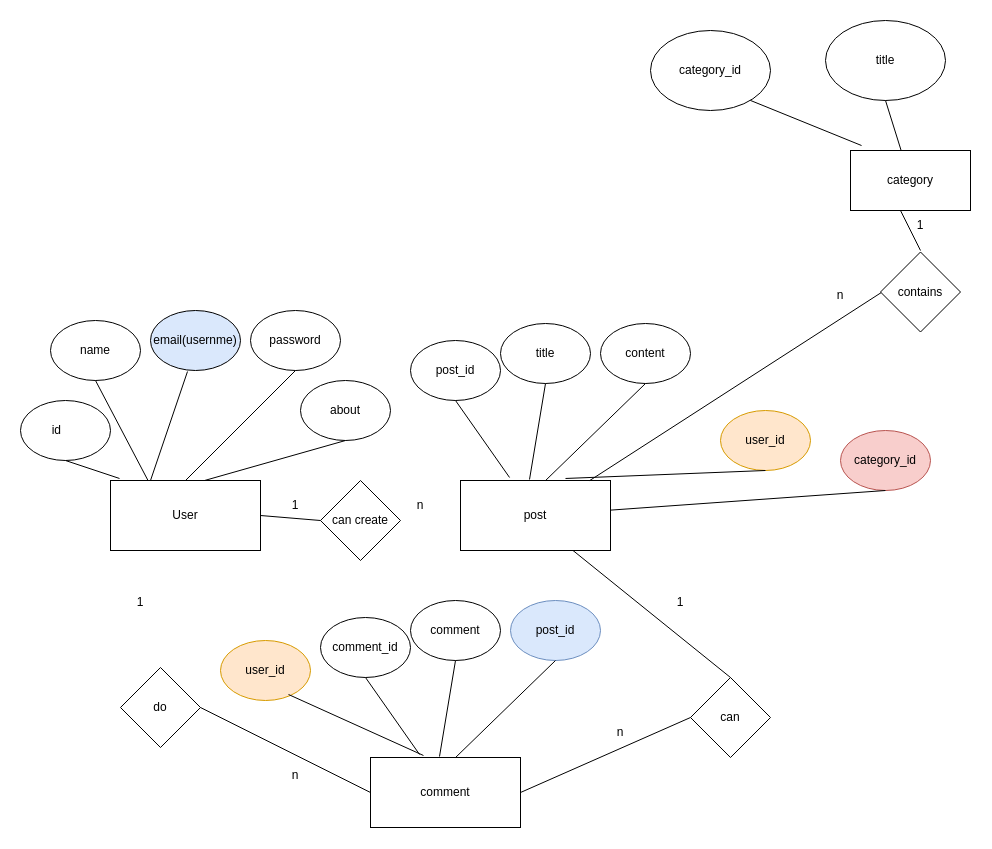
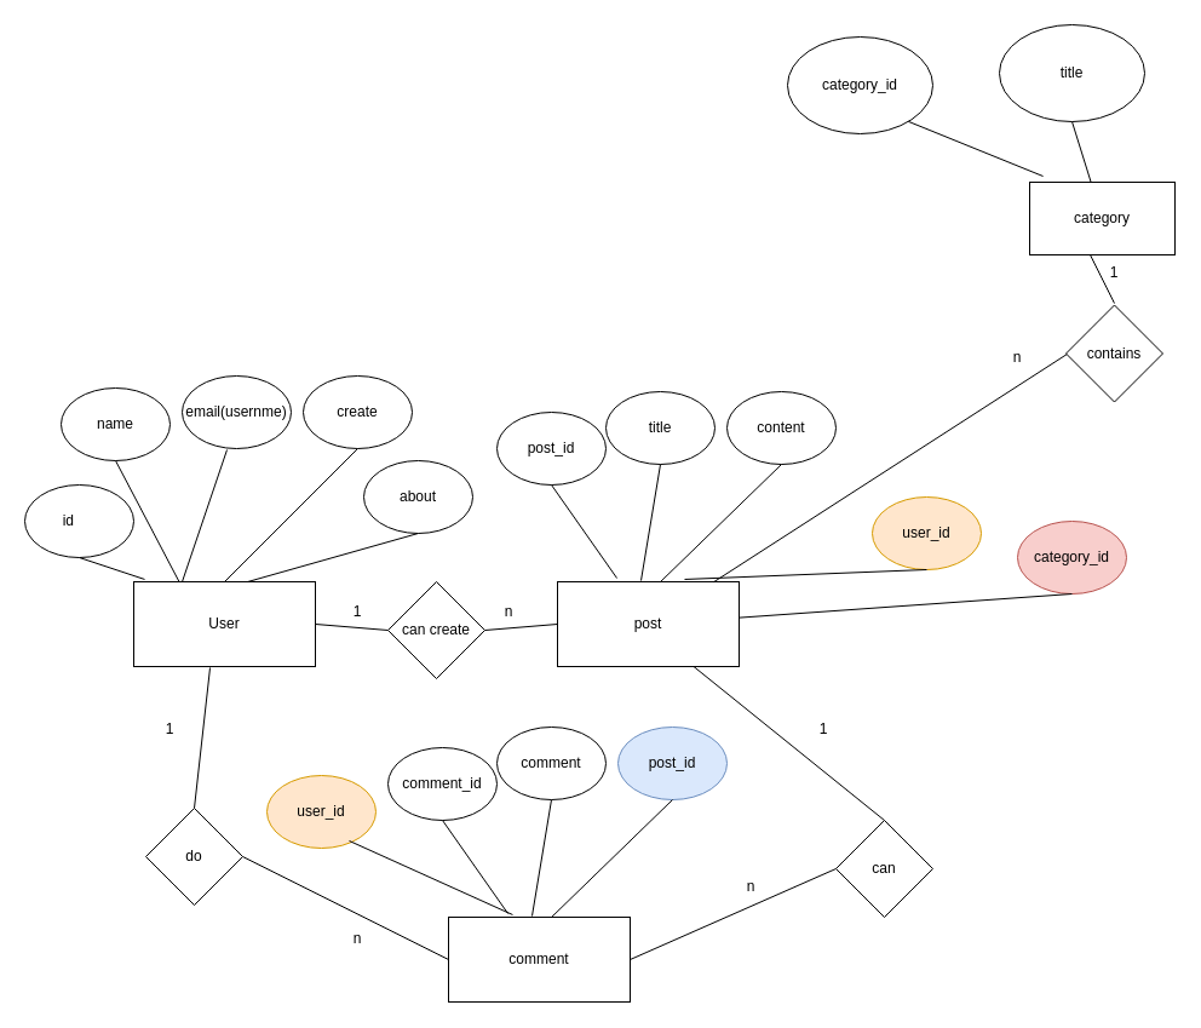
  <mxCell id="0" />
  <mxCell id="1" parent="0" />
  <mxCell id="2" value="User" style="rounded=0;whiteSpace=wrap;html=1;" vertex="1" parent="1"><mxGeometry x="110" y="480" width="150" height="70" as="geometry" /></mxCell>
  <mxCell id="3" value="name" style="ellipse;whiteSpace=wrap;html=1;" vertex="1" parent="1"><mxGeometry x="50" y="320" width="90" height="60" as="geometry" /></mxCell>
  <mxCell id="4" value="" style="endArrow=none;html=1;rounded=0;entryX=0.5;entryY=1;entryDx=0;entryDy=0;exitX=0.25;exitY=0;exitDx=0;exitDy=0;" edge="1" parent="1" source="2" target="3"><mxGeometry width="50" height="50" relative="1" as="geometry"><mxPoint x="410" y="560" as="sourcePoint" /><mxPoint x="460" y="510" as="targetPoint" /></mxGeometry></mxCell>
- <mxCell id="5" value="email(usernme)" style="ellipse;whiteSpace=wrap;html=1;fillColor=#dae8fc;" vertex="1" parent="1"><mxGeometry x="150" y="310" width="90" height="60" as="geometry" /></mxCell>
+ <mxCell id="5" value="email(usernme)" style="ellipse;whiteSpace=wrap;html=1;" vertex="1" parent="1"><mxGeometry x="150" y="310" width="90" height="60" as="geometry" /></mxCell>
  <mxCell id="6" value="" style="endArrow=none;html=1;rounded=0;entryX=0.411;entryY=1.017;entryDx=0;entryDy=0;exitX=0.167;exitY=-0.043;exitDx=0;exitDy=0;exitPerimeter=0;entryPerimeter=0;" edge="1" target="5" parent="1"><mxGeometry width="50" height="50" relative="1" as="geometry"><mxPoint x="150" y="480" as="sourcePoint" /><mxPoint x="200" y="363" as="targetPoint" /></mxGeometry></mxCell>
- <mxCell id="7" value="password" style="ellipse;whiteSpace=wrap;html=1;" vertex="1" parent="1"><mxGeometry x="250" y="310" width="90" height="60" as="geometry" /></mxCell>
+ <mxCell id="7" value="create" style="ellipse;whiteSpace=wrap;html=1;" vertex="1" parent="1"><mxGeometry x="250" y="310" width="90" height="60" as="geometry" /></mxCell>
  <mxCell id="8" value="" style="endArrow=none;html=1;rounded=0;entryX=0.5;entryY=1;entryDx=0;entryDy=0;exitX=0.5;exitY=0;exitDx=0;exitDy=0;" edge="1" target="7" parent="1" source="2"><mxGeometry width="50" height="50" relative="1" as="geometry"><mxPoint x="335" y="467" as="sourcePoint" /><mxPoint x="660" y="500" as="targetPoint" /></mxGeometry></mxCell>
  <mxCell id="9" value="about" style="ellipse;whiteSpace=wrap;html=1;" vertex="1" parent="1"><mxGeometry x="300" y="380" width="90" height="60" as="geometry" /></mxCell>
  <mxCell id="10" value="" style="endArrow=none;html=1;rounded=0;entryX=0.5;entryY=1;entryDx=0;entryDy=0;exitX=0.627;exitY=0;exitDx=0;exitDy=0;exitPerimeter=0;" edge="1" parent="1" target="9" source="2"><mxGeometry width="50" height="50" relative="1" as="geometry"><mxPoint x="385" y="537" as="sourcePoint" /><mxPoint x="710" y="570" as="targetPoint" /></mxGeometry></mxCell>
  <mxCell id="11" value="id&lt;span style=&quot;white-space: pre;&quot;&gt;&#09;&lt;/span&gt;" style="ellipse;whiteSpace=wrap;html=1;" vertex="1" parent="1"><mxGeometry x="20" y="400" width="90" height="60" as="geometry" /></mxCell>
  <mxCell id="12" value="" style="endArrow=none;html=1;rounded=0;entryX=0.5;entryY=1;entryDx=0;entryDy=0;exitX=0.06;exitY=-0.029;exitDx=0;exitDy=0;exitPerimeter=0;" edge="1" parent="1" target="11" source="2"><mxGeometry width="50" height="50" relative="1" as="geometry"><mxPoint x="105" y="557" as="sourcePoint" /><mxPoint x="430" y="590" as="targetPoint" /></mxGeometry></mxCell>
  <mxCell id="13" value="post" style="rounded=0;whiteSpace=wrap;html=1;" vertex="1" parent="1"><mxGeometry x="460" y="480" width="150" height="70" as="geometry" /></mxCell>
  <mxCell id="14" value="post_id" style="ellipse;whiteSpace=wrap;html=1;" vertex="1" parent="1"><mxGeometry x="410" y="340" width="90" height="60" as="geometry" /></mxCell>
  <mxCell id="15" value="" style="endArrow=none;html=1;rounded=0;entryX=0.5;entryY=1;entryDx=0;entryDy=0;exitX=0.327;exitY=-0.043;exitDx=0;exitDy=0;exitPerimeter=0;" edge="1" parent="1" target="14" source="13"><mxGeometry width="50" height="50" relative="1" as="geometry"><mxPoint x="340" y="420" as="sourcePoint" /><mxPoint x="846" y="510" as="targetPoint" /></mxGeometry></mxCell>
  <mxCell id="16" value="title" style="ellipse;whiteSpace=wrap;html=1;" vertex="1" parent="1"><mxGeometry x="500" y="323" width="90" height="60" as="geometry" /></mxCell>
  <mxCell id="17" value="" style="endArrow=none;html=1;rounded=0;entryX=0.5;entryY=1;entryDx=0;entryDy=0;exitX=0.46;exitY=-0.014;exitDx=0;exitDy=0;exitPerimeter=0;" edge="1" target="16" parent="1" source="13"><mxGeometry width="50" height="50" relative="1" as="geometry"><mxPoint x="523.48" y="476.51" as="sourcePoint" /><mxPoint x="546.53" y="423.5" as="targetPoint" /></mxGeometry></mxCell>
  <mxCell id="18" value="content" style="ellipse;whiteSpace=wrap;html=1;" vertex="1" parent="1"><mxGeometry x="600" y="323" width="90" height="60" as="geometry" /></mxCell>
  <mxCell id="19" value="" style="endArrow=none;html=1;rounded=0;entryX=0.5;entryY=1;entryDx=0;entryDy=0;exitX=0.567;exitY=0;exitDx=0;exitDy=0;exitPerimeter=0;" edge="1" parent="1" target="18" source="13"><mxGeometry width="50" height="50" relative="1" as="geometry"><mxPoint x="703" y="480" as="sourcePoint" /><mxPoint x="1040" y="513" as="targetPoint" /></mxGeometry></mxCell>
  <mxCell id="20" value="user_id" style="ellipse;whiteSpace=wrap;html=1;fillColor=#ffe6cc;strokeColor=#d79b00;" vertex="1" parent="1"><mxGeometry x="720" y="410" width="90" height="60" as="geometry" /></mxCell>
  <mxCell id="21" value="" style="endArrow=none;html=1;rounded=0;entryX=0.5;entryY=1;entryDx=0;entryDy=0;exitX=0.7;exitY=-0.029;exitDx=0;exitDy=0;exitPerimeter=0;" edge="1" parent="1" target="20" source="13"><mxGeometry width="50" height="50" relative="1" as="geometry"><mxPoint x="793" y="567" as="sourcePoint" /><mxPoint x="1130" y="600" as="targetPoint" /></mxGeometry></mxCell>
  <mxCell id="22" value="category_id" style="ellipse;whiteSpace=wrap;html=1;fillColor=#f8cecc;strokeColor=#b85450;" vertex="1" parent="1"><mxGeometry x="840" y="430" width="90" height="60" as="geometry" /></mxCell>
  <mxCell id="23" value="" style="endArrow=none;html=1;rounded=0;entryX=0.5;entryY=1;entryDx=0;entryDy=0;" edge="1" parent="1" target="22" source="13"><mxGeometry width="50" height="50" relative="1" as="geometry"><mxPoint x="913" y="587" as="sourcePoint" /><mxPoint x="1250" y="620" as="targetPoint" /></mxGeometry></mxCell>
  <mxCell id="24" value="can create" style="rhombus;whiteSpace=wrap;html=1;" vertex="1" parent="1"><mxGeometry x="320" y="480" width="80" height="80" as="geometry" /></mxCell>
+ <mxCell id="25" value="" style="endArrow=none;html=1;rounded=0;exitX=1;exitY=0.5;exitDx=0;exitDy=0;entryX=0;entryY=0.5;entryDx=0;entryDy=0;" edge="1" parent="1" source="24" target="13"><mxGeometry width="50" height="50" relative="1" as="geometry"><mxPoint x="480" y="560" as="sourcePoint" /><mxPoint x="530" y="510" as="targetPoint" /></mxGeometry></mxCell>
  <mxCell id="26" value="" style="endArrow=none;html=1;rounded=0;exitX=1;exitY=0.5;exitDx=0;exitDy=0;entryX=0;entryY=0.5;entryDx=0;entryDy=0;" edge="1" parent="1" source="2" target="24"><mxGeometry width="50" height="50" relative="1" as="geometry"><mxPoint x="480" y="560" as="sourcePoint" /><mxPoint x="530" y="510" as="targetPoint" /></mxGeometry></mxCell>
  <mxCell id="27" value="1" style="text;strokeColor=none;align=center;fillColor=none;html=1;verticalAlign=middle;whiteSpace=wrap;rounded=0;" vertex="1" parent="1"><mxGeometry x="265" y="490" width="60" height="30" as="geometry" /></mxCell>
  <mxCell id="28" value="n" style="text;strokeColor=none;align=center;fillColor=none;html=1;verticalAlign=middle;whiteSpace=wrap;rounded=0;" vertex="1" parent="1"><mxGeometry x="390" y="490" width="60" height="30" as="geometry" /></mxCell>
  <mxCell id="29" value="comment" style="rounded=0;whiteSpace=wrap;html=1;" vertex="1" parent="1"><mxGeometry x="370" y="757" width="150" height="70" as="geometry" /></mxCell>
  <mxCell id="30" value="comment_id" style="ellipse;whiteSpace=wrap;html=1;" vertex="1" parent="1"><mxGeometry x="320" y="617" width="90" height="60" as="geometry" /></mxCell>
  <mxCell id="31" value="" style="endArrow=none;html=1;rounded=0;entryX=0.5;entryY=1;entryDx=0;entryDy=0;exitX=0.327;exitY=-0.043;exitDx=0;exitDy=0;exitPerimeter=0;" edge="1" parent="1" source="29" target="30"><mxGeometry width="50" height="50" relative="1" as="geometry"><mxPoint x="250" y="697" as="sourcePoint" /><mxPoint x="756" y="787" as="targetPoint" /></mxGeometry></mxCell>
  <mxCell id="32" value="comment" style="ellipse;whiteSpace=wrap;html=1;" vertex="1" parent="1"><mxGeometry x="410" y="600" width="90" height="60" as="geometry" /></mxCell>
  <mxCell id="33" value="" style="endArrow=none;html=1;rounded=0;entryX=0.5;entryY=1;entryDx=0;entryDy=0;exitX=0.46;exitY=-0.014;exitDx=0;exitDy=0;exitPerimeter=0;" edge="1" parent="1" source="29" target="32"><mxGeometry width="50" height="50" relative="1" as="geometry"><mxPoint x="433.48" y="753.51" as="sourcePoint" /><mxPoint x="456.53" y="700.5" as="targetPoint" /></mxGeometry></mxCell>
  <mxCell id="34" value="post_id" style="ellipse;whiteSpace=wrap;html=1;fillColor=#dae8fc;strokeColor=#6c8ebf;" vertex="1" parent="1"><mxGeometry x="510" y="600" width="90" height="60" as="geometry" /></mxCell>
  <mxCell id="35" value="" style="endArrow=none;html=1;rounded=0;entryX=0.5;entryY=1;entryDx=0;entryDy=0;exitX=0.567;exitY=0;exitDx=0;exitDy=0;exitPerimeter=0;" edge="1" parent="1" source="29" target="34"><mxGeometry width="50" height="50" relative="1" as="geometry"><mxPoint x="613" y="757" as="sourcePoint" /><mxPoint x="950" y="790" as="targetPoint" /></mxGeometry></mxCell>
  <mxCell id="36" value="user_id" style="ellipse;whiteSpace=wrap;html=1;fillColor=#ffe6cc;strokeColor=#d79b00;" vertex="1" parent="1"><mxGeometry x="220" y="640" width="90" height="60" as="geometry" /></mxCell>
  <mxCell id="37" value="" style="endArrow=none;html=1;rounded=0;entryX=0.756;entryY=0.9;entryDx=0;entryDy=0;exitX=0.653;exitY=-0.029;exitDx=0;exitDy=0;exitPerimeter=0;entryPerimeter=0;" edge="1" parent="1" target="36"><mxGeometry width="50" height="50" relative="1" as="geometry"><mxPoint x="422.95" y="754.97" as="sourcePoint" /><mxPoint x="220" y="700" as="targetPoint" /></mxGeometry></mxCell>
  <mxCell id="38" value="can" style="rhombus;whiteSpace=wrap;html=1;" vertex="1" parent="1"><mxGeometry x="690" y="677" width="80" height="80" as="geometry" /></mxCell>
  <mxCell id="39" value="" style="endArrow=none;html=1;rounded=0;entryX=0.75;entryY=1;entryDx=0;entryDy=0;exitX=0.5;exitY=0;exitDx=0;exitDy=0;" edge="1" parent="1" source="38" target="13"><mxGeometry width="50" height="50" relative="1" as="geometry"><mxPoint x="360" y="640" as="sourcePoint" /><mxPoint x="410" y="590" as="targetPoint" /></mxGeometry></mxCell>
  <mxCell id="40" value="" style="endArrow=none;html=1;rounded=0;entryX=0;entryY=0.5;entryDx=0;entryDy=0;exitX=1;exitY=0.5;exitDx=0;exitDy=0;" edge="1" parent="1" source="29" target="38"><mxGeometry width="50" height="50" relative="1" as="geometry"><mxPoint x="360" y="640" as="sourcePoint" /><mxPoint x="410" y="590" as="targetPoint" /></mxGeometry></mxCell>
  <mxCell id="41" value="do" style="rhombus;whiteSpace=wrap;html=1;" vertex="1" parent="1"><mxGeometry x="120" y="667" width="80" height="80" as="geometry" /></mxCell>
+ <mxCell id="42" value="" style="endArrow=none;html=1;rounded=0;entryX=0.42;entryY=1.014;entryDx=0;entryDy=0;exitX=0.5;exitY=0;exitDx=0;exitDy=0;entryPerimeter=0;" edge="1" parent="1" source="41" target="2"><mxGeometry width="50" height="50" relative="1" as="geometry"><mxPoint x="-210" y="630" as="sourcePoint" /><mxPoint x="3" y="540" as="targetPoint" /></mxGeometry></mxCell>
  <mxCell id="43" value="" style="endArrow=none;html=1;rounded=0;entryX=1;entryY=0.5;entryDx=0;entryDy=0;exitX=0;exitY=0.5;exitDx=0;exitDy=0;" edge="1" parent="1" target="41" source="29"><mxGeometry width="50" height="50" relative="1" as="geometry"><mxPoint x="-50" y="782" as="sourcePoint" /><mxPoint x="-160" y="580" as="targetPoint" /></mxGeometry></mxCell>
  <mxCell id="44" value="n" style="text;strokeColor=none;align=center;fillColor=none;html=1;verticalAlign=middle;whiteSpace=wrap;rounded=0;" vertex="1" parent="1"><mxGeometry x="265" y="760" width="60" height="30" as="geometry" /></mxCell>
  <mxCell id="45" value="1" style="text;strokeColor=none;align=center;fillColor=none;html=1;verticalAlign=middle;whiteSpace=wrap;rounded=0;" vertex="1" parent="1"><mxGeometry x="110" y="587" width="60" height="30" as="geometry" /></mxCell>
  <mxCell id="46" value="1" style="text;strokeColor=none;align=center;fillColor=none;html=1;verticalAlign=middle;whiteSpace=wrap;rounded=0;" vertex="1" parent="1"><mxGeometry x="650" y="587" width="60" height="30" as="geometry" /></mxCell>
  <mxCell id="47" value="n" style="text;strokeColor=none;align=center;fillColor=none;html=1;verticalAlign=middle;whiteSpace=wrap;rounded=0;" vertex="1" parent="1"><mxGeometry x="590" y="717" width="60" height="30" as="geometry" /></mxCell>
  <mxCell id="48" value="" style="endArrow=none;html=1;rounded=0;entryX=0.283;entryY=1;entryDx=0;entryDy=0;entryPerimeter=0;" edge="1" parent="1" source="13"><mxGeometry width="50" height="50" relative="1" as="geometry"><mxPoint x="640" y="300" as="sourcePoint" /><mxPoint x="883.96" y="290" as="targetPoint" /></mxGeometry></mxCell>
  <mxCell id="49" value="contains" style="rhombus;whiteSpace=wrap;html=1;" vertex="1" parent="1"><mxGeometry x="880" y="251.5" width="80" height="80" as="geometry" /></mxCell>
  <mxCell id="50" value="category" style="rounded=0;whiteSpace=wrap;html=1;" vertex="1" parent="1"><mxGeometry x="850" y="150" width="120" height="60" as="geometry" /></mxCell>
  <mxCell id="51" value="category_id" style="ellipse;whiteSpace=wrap;html=1;" vertex="1" parent="1"><mxGeometry x="650" y="30" width="120" height="80" as="geometry" /></mxCell>
  <mxCell id="52" value="title" style="ellipse;whiteSpace=wrap;html=1;" vertex="1" parent="1"><mxGeometry x="825" y="20" width="120" height="80" as="geometry" /></mxCell>
  <mxCell id="53" value="" style="endArrow=none;html=1;rounded=0;entryX=0.092;entryY=-0.083;entryDx=0;entryDy=0;entryPerimeter=0;" edge="1" parent="1" source="51" target="50"><mxGeometry width="50" height="50" relative="1" as="geometry"><mxPoint x="620" y="300" as="sourcePoint" /><mxPoint x="670" y="250" as="targetPoint" /><Array as="points"><mxPoint x="750" y="100" /></Array></mxGeometry></mxCell>
  <mxCell id="54" value="" style="endArrow=none;html=1;rounded=0;entryX=0.5;entryY=1;entryDx=0;entryDy=0;" edge="1" parent="1" source="50" target="52"><mxGeometry width="50" height="50" relative="1" as="geometry"><mxPoint x="620" y="300" as="sourcePoint" /><mxPoint x="670" y="250" as="targetPoint" /></mxGeometry></mxCell>
  <mxCell id="55" value="" style="endArrow=none;html=1;rounded=0;" edge="1" parent="1"><mxGeometry width="50" height="50" relative="1" as="geometry"><mxPoint x="920" y="250" as="sourcePoint" /><mxPoint x="900" y="210" as="targetPoint" /><Array as="points"><mxPoint x="900" y="210" /></Array></mxGeometry></mxCell>
  <mxCell id="56" value="n" style="text;strokeColor=none;align=center;fillColor=none;html=1;verticalAlign=middle;whiteSpace=wrap;rounded=0;" vertex="1" parent="1"><mxGeometry x="810" y="280" width="60" height="30" as="geometry" /></mxCell>
  <mxCell id="57" value="1" style="text;strokeColor=none;align=center;fillColor=none;html=1;verticalAlign=middle;whiteSpace=wrap;rounded=0;" vertex="1" parent="1"><mxGeometry x="890" y="210" width="60" height="30" as="geometry" /></mxCell>
